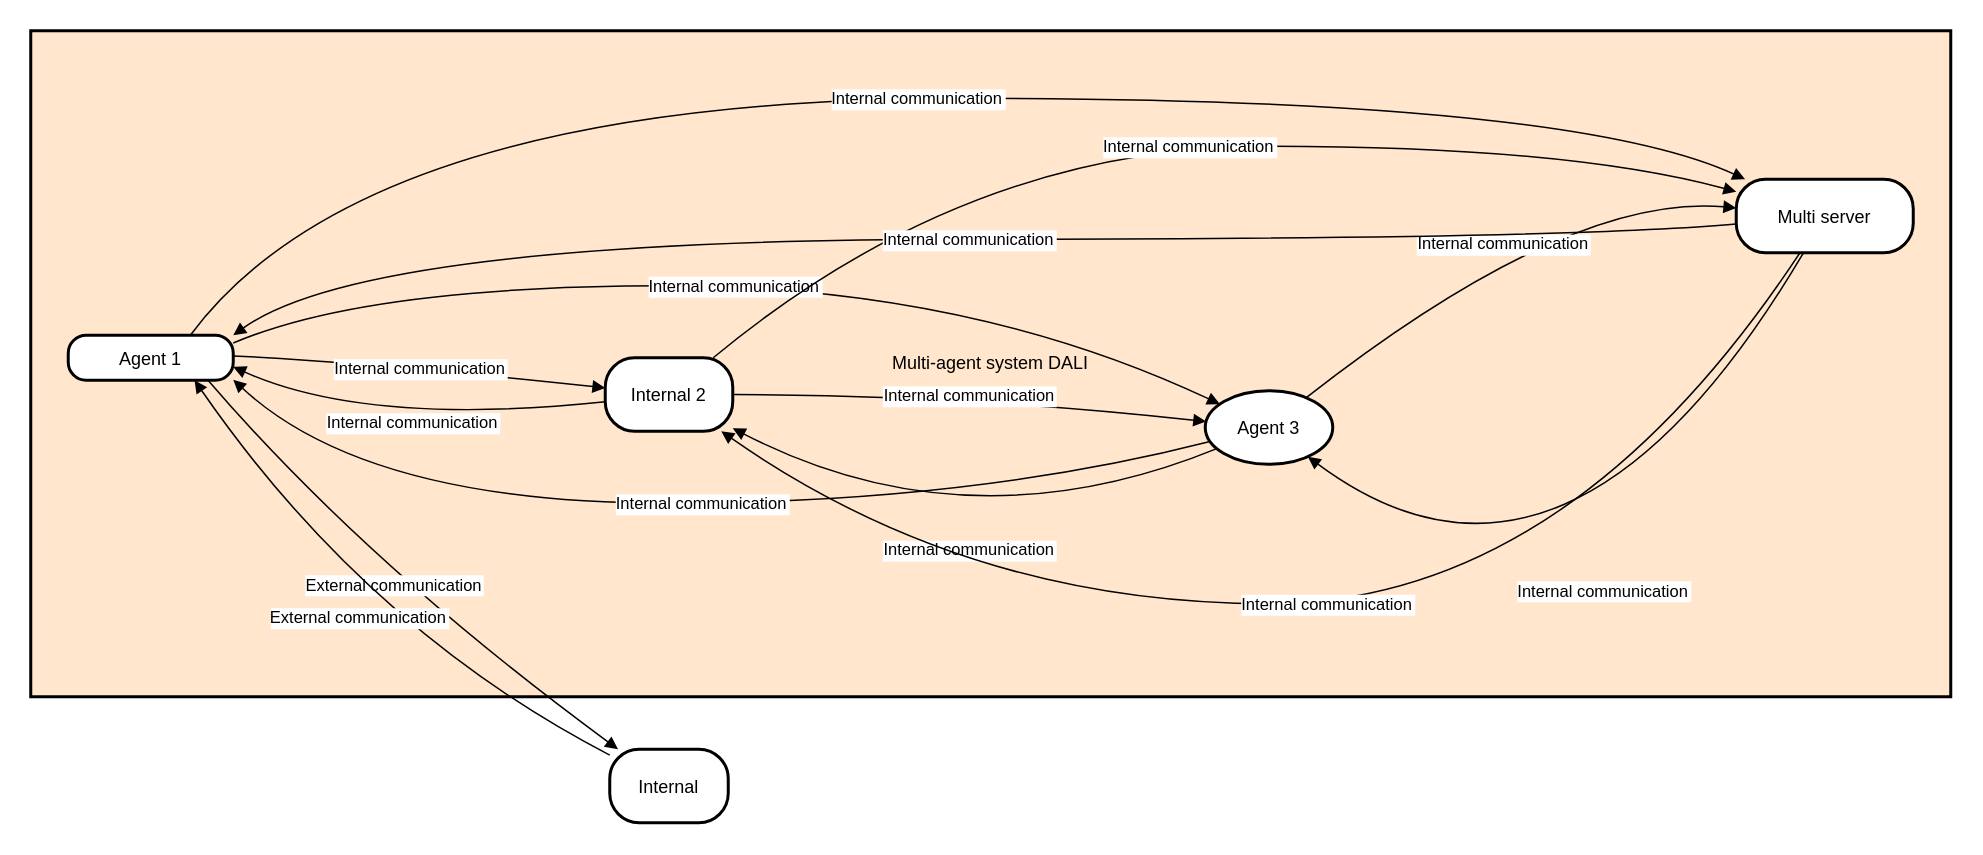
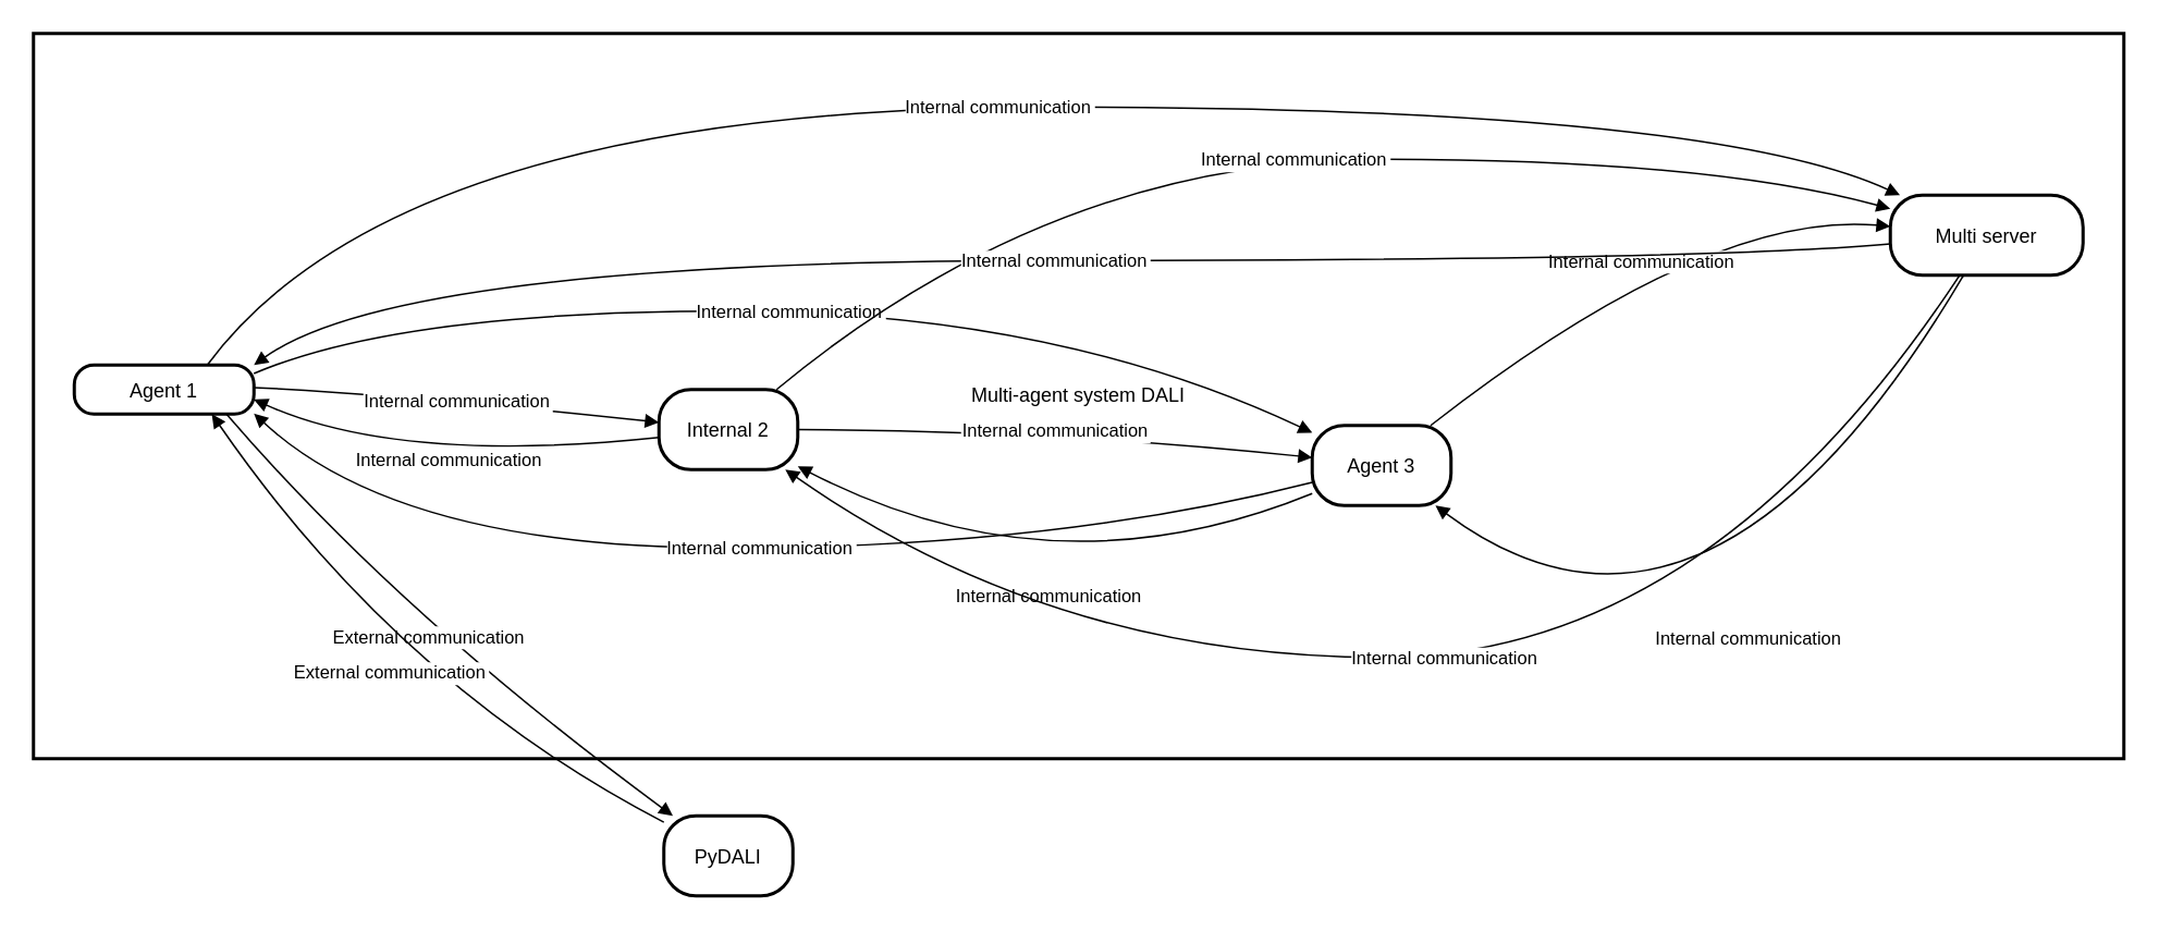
  <mxCell id="0" />
  <mxCell id="1" parent="0" />
- <mxCell id="2" value="Multi-agent system DALI" style="whiteSpace=wrap;strokeWidth=2;fillColor=#ffe6cc;" vertex="1" parent="1"><mxGeometry x="20" y="20" width="1280" height="444" as="geometry" /></mxCell>
+ <mxCell id="2" value="Multi-agent system DALI" style="whiteSpace=wrap;strokeWidth=2;" vertex="1" parent="1"><mxGeometry x="20" y="20" width="1280" height="444" as="geometry" /></mxCell>
  <mxCell id="3" value="Agent 1" style="rounded=1;arcSize=40;strokeWidth=2" vertex="1" parent="1"><mxGeometry x="45" y="223" width="110" height="30" as="geometry" /></mxCell>
  <mxCell id="4" value="Internal 2" style="rounded=1;arcSize=40;strokeWidth=2" vertex="1" parent="1"><mxGeometry x="403" y="238" width="85" height="49" as="geometry" /></mxCell>
- <mxCell id="5" value="Agent 3" style="ellipse;arcSize=40;strokeWidth=2;" vertex="1" parent="1"><mxGeometry x="803" y="260" width="85" height="49" as="geometry" /></mxCell>
+ <mxCell id="5" value="Agent 3" style="rounded=1;arcSize=40;strokeWidth=2" vertex="1" parent="1"><mxGeometry x="803" y="260" width="85" height="49" as="geometry" /></mxCell>
  <mxCell id="6" value="Multi server" style="rounded=1;arcSize=40;strokeWidth=2" vertex="1" parent="1"><mxGeometry x="1157" y="119" width="118" height="49" as="geometry" /></mxCell>
- <mxCell id="7" value="Internal" style="rounded=1;arcSize=40;strokeWidth=2" vertex="1" parent="1"><mxGeometry x="406" y="499" width="79" height="49" as="geometry" /></mxCell>
+ <mxCell id="7" value="PyDALI" style="rounded=1;arcSize=40;strokeWidth=2" vertex="1" parent="1"><mxGeometry x="406" y="499" width="79" height="49" as="geometry" /></mxCell>
  <mxCell id="8" value="Internal communication" style="curved=1;startArrow=none;endArrow=block;exitX=0.99;exitY=0.46;entryX=0;entryY=0.41;" edge="1" parent="1" source="3" target="4"><mxGeometry relative="1" as="geometry"><Array as="points"><mxPoint x="244" y="241" /></Array></mxGeometry></mxCell>
  <mxCell id="9" value="Internal communication" style="curved=1;startArrow=none;endArrow=block;exitX=0.99;exitY=0.18;entryX=0;entryY=0.09;" edge="1" parent="1" source="3" target="5"><mxGeometry relative="1" as="geometry"><Array as="points"><mxPoint x="244" y="190" /><mxPoint x="645" y="190" /></Array></mxGeometry></mxCell>
  <mxCell id="10" value="Internal communication" style="curved=1;startArrow=none;endArrow=block;exitX=0.74;exitY=0;entryX=0.05;entryY=0;" edge="1" parent="1" source="3" target="6"><mxGeometry relative="1" as="geometry"><Array as="points"><mxPoint x="244" y="65" /><mxPoint x="1045" y="65" /></Array></mxGeometry></mxCell>
  <mxCell id="11" value="Internal communication" style="curved=1;startArrow=none;endArrow=block;exitX=0;exitY=0.6;entryX=0.99;entryY=0.7;" edge="1" parent="1" source="4" target="3"><mxGeometry relative="1" as="geometry"><Array as="points"><mxPoint x="244" y="284" /></Array></mxGeometry></mxCell>
  <mxCell id="12" value="Internal communication" style="curved=1;startArrow=none;endArrow=block;exitX=0.99;exitY=0.5;entryX=0;entryY=0.4;" edge="1" parent="1" source="4" target="5"><mxGeometry relative="1" as="geometry"><Array as="points"><mxPoint x="645" y="263" /></Array></mxGeometry></mxCell>
  <mxCell id="13" value="Internal communication" style="curved=1;startArrow=none;endArrow=block;exitX=0.84;exitY=0.01;entryX=0;entryY=0.17;" edge="1" parent="1" source="4" target="6"><mxGeometry relative="1" as="geometry"><Array as="points"><mxPoint x="645" y="97" /><mxPoint x="1045" y="97" /></Array></mxGeometry></mxCell>
  <mxCell id="14" value="Internal communication" style="curved=1;startArrow=none;endArrow=block;exitX=0;exitY=0.71;entryX=0.99;entryY=0.98;" edge="1" parent="1" source="5" target="3"><mxGeometry relative="1" as="geometry"><Array as="points"><mxPoint x="645" y="335" /><mxPoint x="244" y="335" /></Array></mxGeometry></mxCell>
  <mxCell id="15" value="Internal communication" style="curved=1;startArrow=none;endArrow=block;exitX=0;exitY=0.85;entryX=0.99;entryY=0.95;" edge="1" parent="1" source="5" target="4"><mxGeometry relative="1" as="geometry"><Array as="points"><mxPoint x="645" y="366" /></Array></mxGeometry></mxCell>
  <mxCell id="16" value="Internal communication" style="curved=1;startArrow=none;endArrow=block;exitX=0.86;exitY=-0.01;entryX=0;entryY=0.39;" edge="1" parent="1" source="5" target="6"><mxGeometry relative="1" as="geometry"><Array as="points"><mxPoint x="1045" y="128" /></Array></mxGeometry></mxCell>
  <mxCell id="17" value="Internal communication" style="curved=1;startArrow=none;endArrow=block;exitX=0;exitY=0.61;entryX=0.99;entryY=0.01;" edge="1" parent="1" source="6" target="3"><mxGeometry relative="1" as="geometry"><Array as="points"><mxPoint x="1045" y="159" /><mxPoint x="244" y="159" /></Array></mxGeometry></mxCell>
  <mxCell id="18" value="Internal communication" style="curved=1;startArrow=none;endArrow=block;exitX=0.36;exitY=1;entryX=0.91;entryY=1;" edge="1" parent="1" source="6" target="4"><mxGeometry relative="1" as="geometry"><Array as="points"><mxPoint x="1045" y="402" /><mxPoint x="645" y="402" /></Array></mxGeometry></mxCell>
  <mxCell id="19" value="Internal communication" style="curved=1;startArrow=none;endArrow=block;exitX=0.38;exitY=1;entryX=0.88;entryY=0.99;" edge="1" parent="1" source="6" target="5"><mxGeometry relative="1" as="geometry"><Array as="points"><mxPoint x="1045" y="433" /></Array></mxGeometry></mxCell>
  <mxCell id="20" value="External communication" style="curved=1;startArrow=none;endArrow=block;exitX=0.84;exitY=0.99;entryX=0.07;entryY=0;" edge="1" parent="1" source="3" target="7"><mxGeometry relative="1" as="geometry"><Array as="points"><mxPoint x="244" y="376" /></Array></mxGeometry></mxCell>
  <mxCell id="21" value="External communication" style="curved=1;startArrow=none;endArrow=block;exitX=0;exitY=0.08;entryX=0.76;entryY=0.99;" edge="1" parent="1" source="7" target="3"><mxGeometry relative="1" as="geometry"><Array as="points"><mxPoint x="244" y="419" /></Array></mxGeometry></mxCell>
